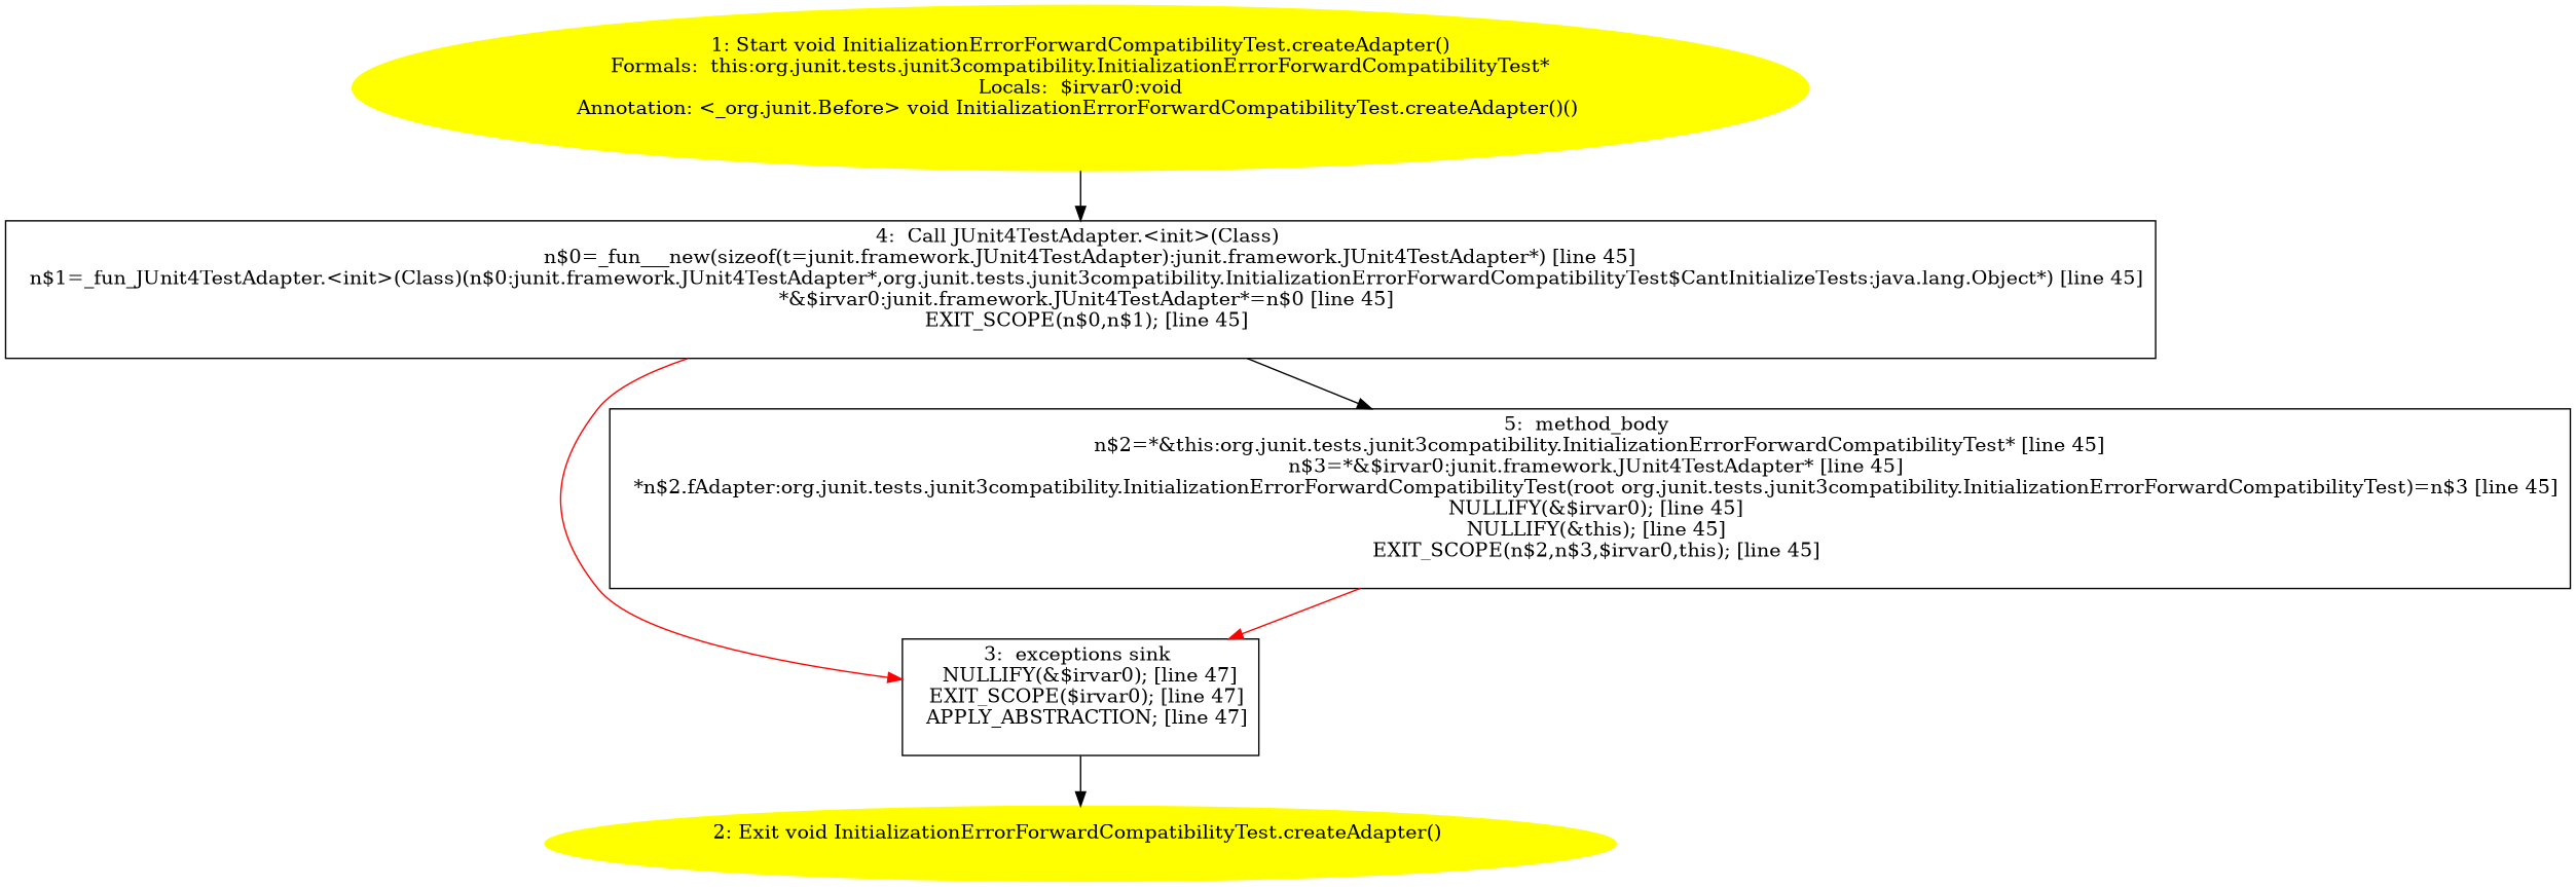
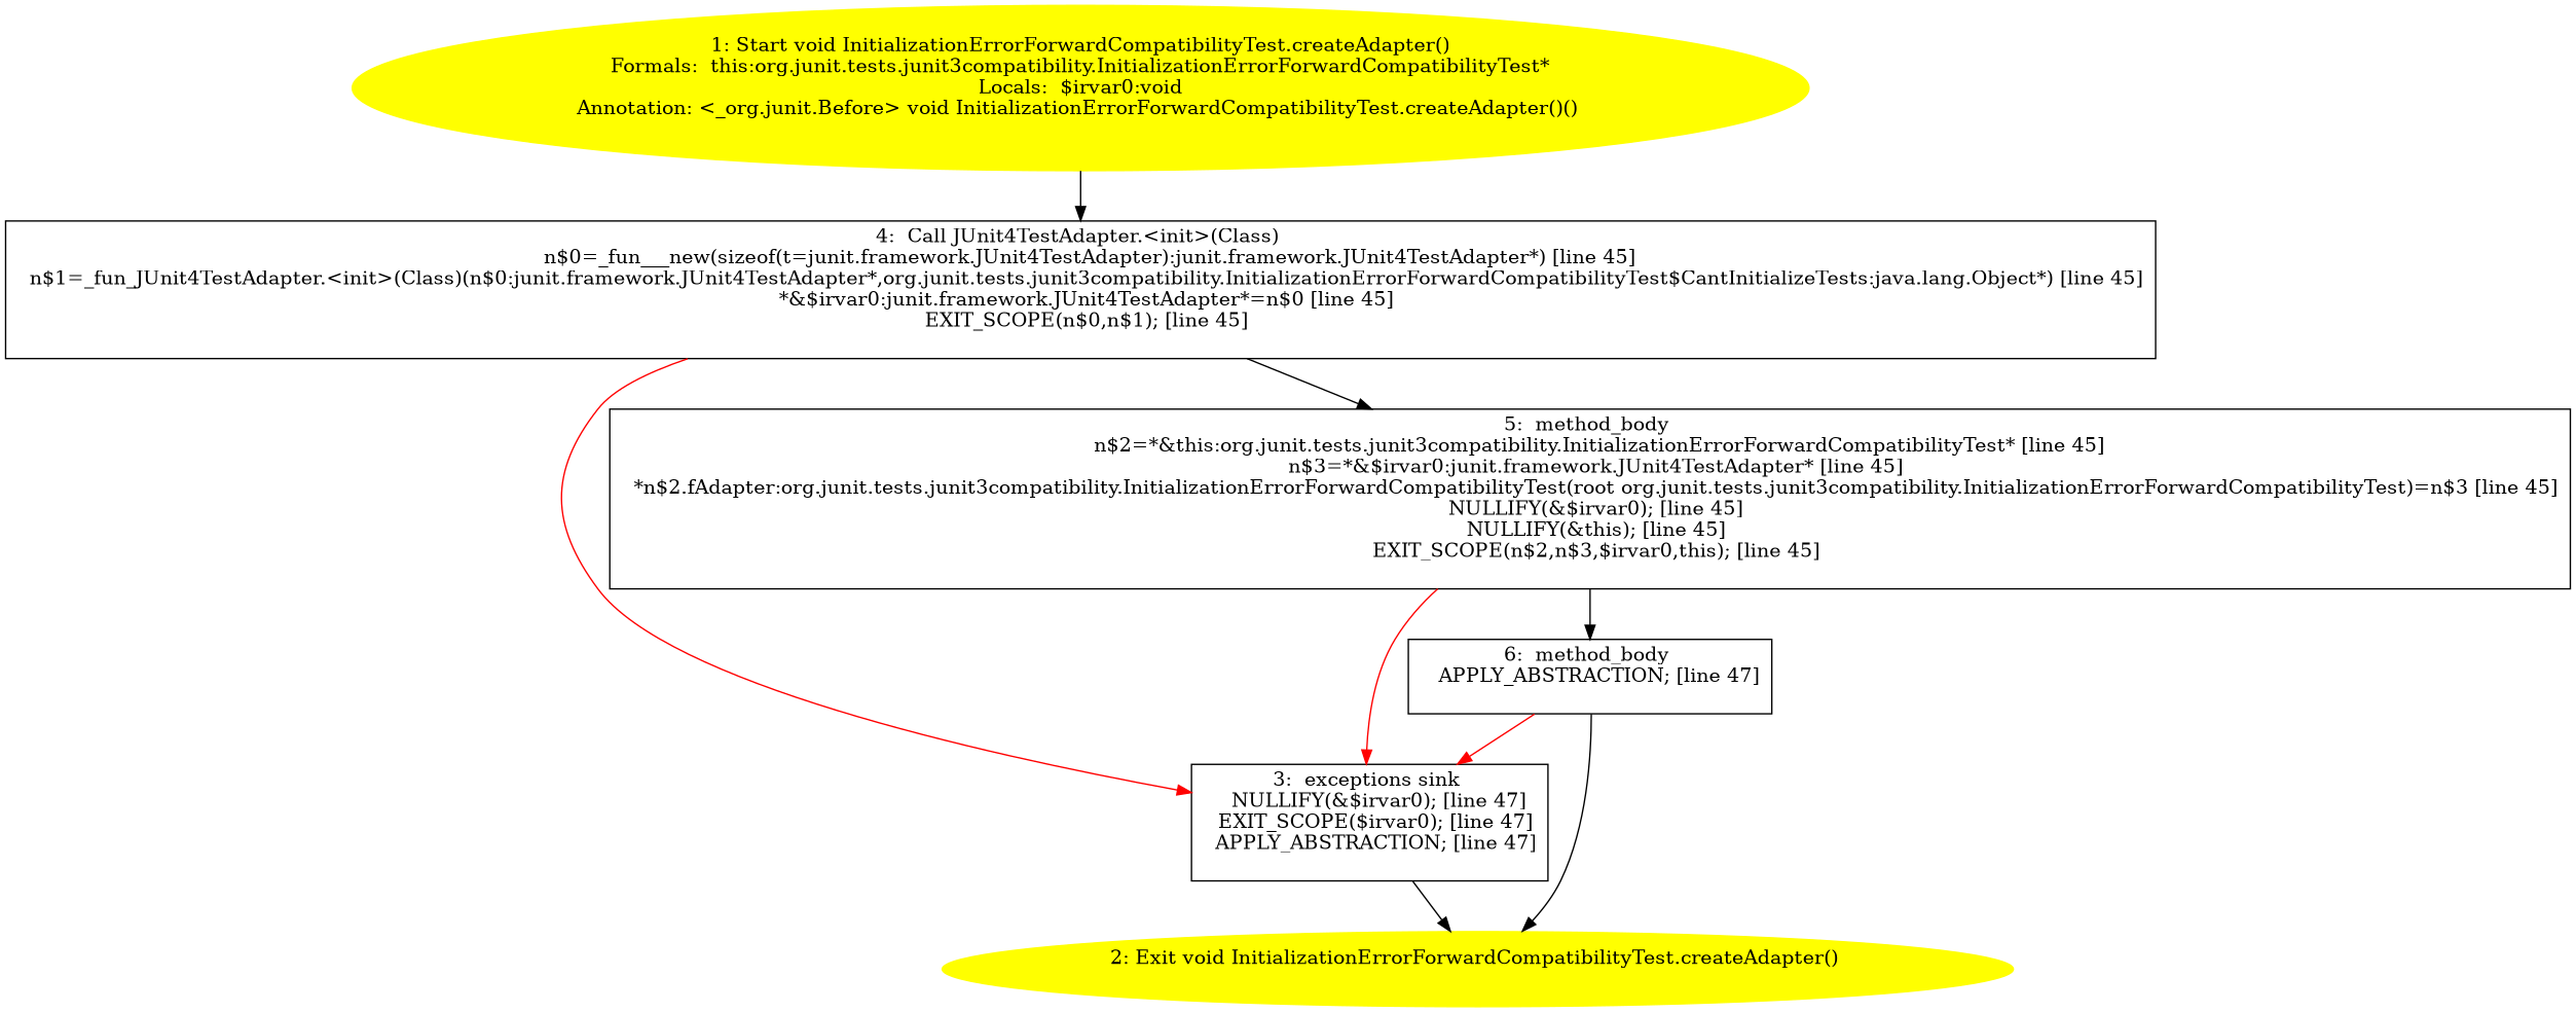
  digraph {
    node [shape=box]
    n1 [color=yellow label="1: Start void InitializationErrorForwardCompatibilityTest.createAdapter()\nFormals:  this:org.junit.tests.junit3compatibility.InitializationErrorForwardCompatibilityTest*\nLocals:  $irvar0:void\nAnnotation: <_org.junit.Before> void InitializationErrorForwardCompatibilityTest.createAdapter()() \n  " style=filled shape=""]
    n2 [label="4:  Call JUnit4TestAdapter.<init>(Class) \n   n$0=_fun___new(sizeof(t=junit.framework.JUnit4TestAdapter):junit.framework.JUnit4TestAdapter*) [line 45]\n  n$1=_fun_JUnit4TestAdapter.<init>(Class)(n$0:junit.framework.JUnit4TestAdapter*,org.junit.tests.junit3compatibility.InitializationErrorForwardCompatibilityTest$CantInitializeTests:java.lang.Object*) [line 45]\n  *&$irvar0:junit.framework.JUnit4TestAdapter*=n$0 [line 45]\n  EXIT_SCOPE(n$0,n$1); [line 45]\n "]
    n3 [label="3:  exceptions sink \n   NULLIFY(&$irvar0); [line 47]\n  EXIT_SCOPE($irvar0); [line 47]\n  APPLY_ABSTRACTION; [line 47]\n "]
    n4 [label="5:  method_body \n   n$2=*&this:org.junit.tests.junit3compatibility.InitializationErrorForwardCompatibilityTest* [line 45]\n  n$3=*&$irvar0:junit.framework.JUnit4TestAdapter* [line 45]\n  *n$2.fAdapter:org.junit.tests.junit3compatibility.InitializationErrorForwardCompatibilityTest(root org.junit.tests.junit3compatibility.InitializationErrorForwardCompatibilityTest)=n$3 [line 45]\n  NULLIFY(&$irvar0); [line 45]\n  NULLIFY(&this); [line 45]\n  EXIT_SCOPE(n$2,n$3,$irvar0,this); [line 45]\n "]
    n5 [color=yellow label="2: Exit void InitializationErrorForwardCompatibilityTest.createAdapter() \n  " style=filled shape=""]
+   n6 [label="6:  method_body \n   APPLY_ABSTRACTION; [line 47]\n "]
    n1 -> n2
    n2 -> n3 [color=red]
    n2 -> n4
    n3 -> n5
    n4 -> n3 [color=red]
+   n4 -> n6
+   n6 -> n3 [color=red]
+   n6 -> n5
  }
